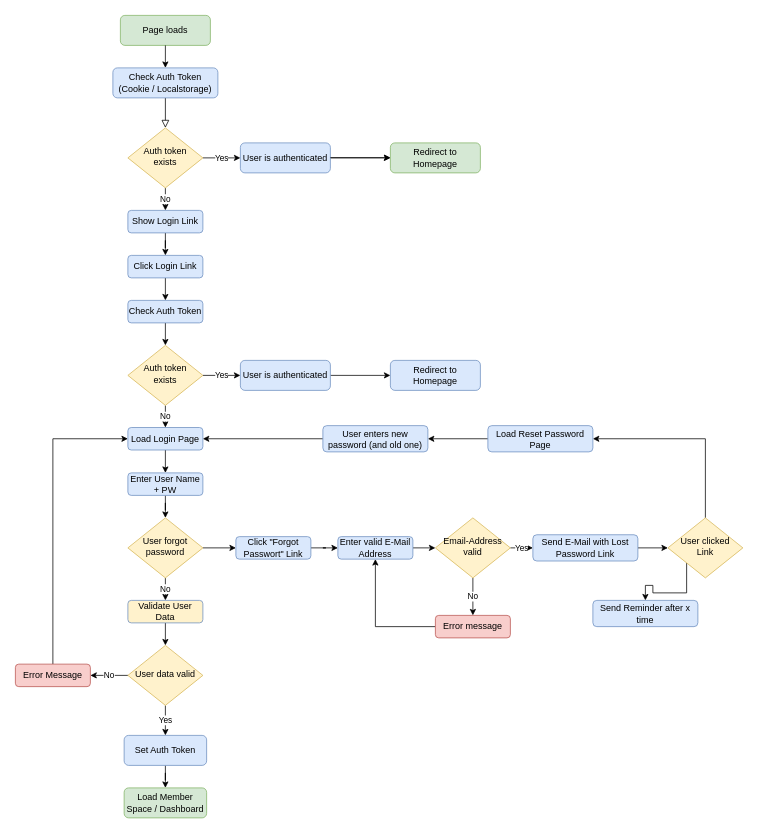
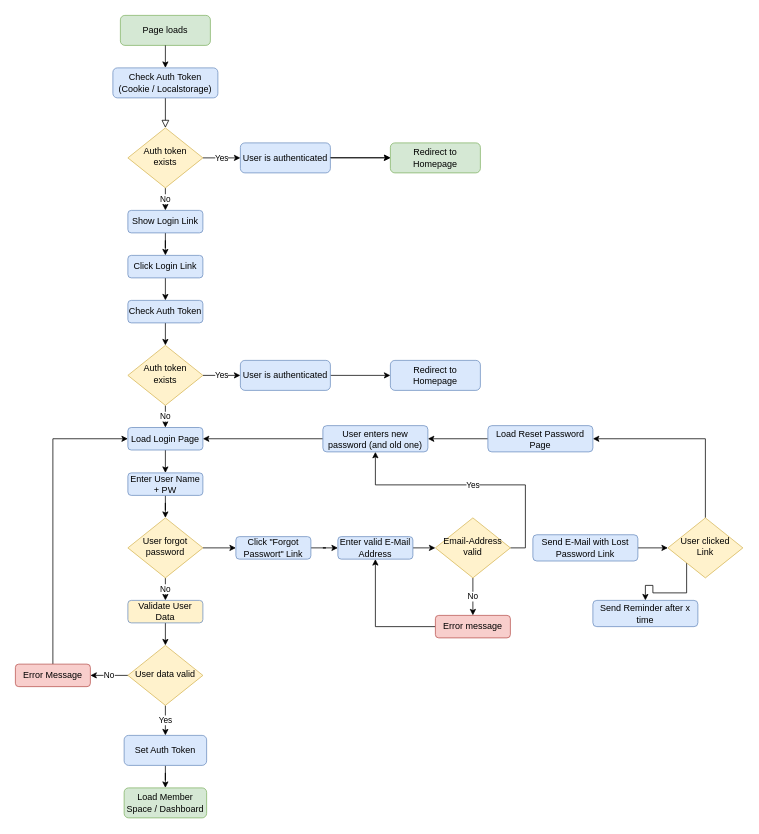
  <mxCell id="0" />
  <mxCell id="1" parent="0" />
  <mxCell id="2" value="" style="rounded=0;html=1;jettySize=auto;orthogonalLoop=1;fontSize=11;endArrow=block;endFill=0;endSize=8;strokeWidth=1;shadow=0;labelBackgroundColor=none;edgeStyle=orthogonalEdgeStyle;" parent="1" source="3" target="6" edge="1"><mxGeometry relative="1" as="geometry" /></mxCell>
  <mxCell id="3" value="Check Auth Token (Cookie / Localstorage)" style="rounded=1;whiteSpace=wrap;html=1;fontSize=12;glass=0;strokeWidth=1;shadow=0;fillColor=#dae8fc;strokeColor=#6c8ebf;" parent="1" vertex="1"><mxGeometry x="150" y="90" width="140" height="40" as="geometry" /></mxCell>
  <mxCell id="4" value="Yes" style="edgeStyle=orthogonalEdgeStyle;rounded=0;orthogonalLoop=1;jettySize=auto;html=1;" edge="1" parent="1" source="6" target="8"><mxGeometry relative="1" as="geometry" /></mxCell>
  <mxCell id="5" value="No" style="edgeStyle=orthogonalEdgeStyle;rounded=0;orthogonalLoop=1;jettySize=auto;html=1;exitX=0.5;exitY=1;exitDx=0;exitDy=0;entryX=0.5;entryY=0;entryDx=0;entryDy=0;" edge="1" parent="1" source="6" target="15"><mxGeometry relative="1" as="geometry" /></mxCell>
  <mxCell id="6" value="Auth token exists" style="rhombus;whiteSpace=wrap;html=1;shadow=0;fontFamily=Helvetica;fontSize=12;align=center;strokeWidth=1;spacing=6;spacingTop=-4;fillColor=#fff2cc;strokeColor=#d6b656;" parent="1" vertex="1"><mxGeometry x="170" y="170" width="100" height="80" as="geometry" /></mxCell>
  <mxCell id="7" value="" style="edgeStyle=orthogonalEdgeStyle;rounded=0;orthogonalLoop=1;jettySize=auto;html=1;" edge="1" parent="1" source="8" target="9"><mxGeometry relative="1" as="geometry" /></mxCell>
  <mxCell id="8" value="User is authenticated" style="rounded=1;whiteSpace=wrap;html=1;fontSize=12;glass=0;strokeWidth=1;shadow=0;fillColor=#dae8fc;strokeColor=#6c8ebf;" parent="1" vertex="1"><mxGeometry x="320" y="190" width="120" height="40" as="geometry" /></mxCell>
  <mxCell id="9" value="Redirect to Homepage" style="rounded=1;whiteSpace=wrap;html=1;fontSize=12;glass=0;strokeWidth=1;shadow=0;fillColor=#d5e8d4;strokeColor=#82b366;" vertex="1" parent="1"><mxGeometry x="520" y="190" width="120" height="40" as="geometry" /></mxCell>
  <mxCell id="10" value="No" style="rounded=0;html=1;jettySize=auto;orthogonalLoop=1;fontSize=11;endArrow=block;endFill=0;endSize=8;strokeWidth=1;shadow=0;labelBackgroundColor=none;edgeStyle=orthogonalEdgeStyle;" parent="1" edge="1"><mxGeometry x="0.333" y="20" relative="1" as="geometry"><mxPoint as="offset" /><mxPoint x="220" y="360" as="sourcePoint" /></mxGeometry></mxCell>
  <mxCell id="11" value="Yes" style="edgeStyle=orthogonalEdgeStyle;rounded=0;html=1;jettySize=auto;orthogonalLoop=1;fontSize=11;endArrow=block;endFill=0;endSize=8;strokeWidth=1;shadow=0;labelBackgroundColor=none;" parent="1" edge="1"><mxGeometry y="10" relative="1" as="geometry"><mxPoint as="offset" /><mxPoint x="269.964" y="320.029" as="sourcePoint" /></mxGeometry></mxCell>
  <mxCell id="12" value="Page loads" style="rounded=1;whiteSpace=wrap;html=1;fontSize=12;glass=0;strokeWidth=1;shadow=0;fillColor=#d5e8d4;strokeColor=#82b366;" vertex="1" parent="1"><mxGeometry x="160" y="20" width="120" height="40" as="geometry" /></mxCell>
  <mxCell id="13" value="" style="endArrow=classic;html=1;exitX=0.5;exitY=1;exitDx=0;exitDy=0;" edge="1" parent="1" source="12" target="3"><mxGeometry width="50" height="50" relative="1" as="geometry"><mxPoint x="260" y="160" as="sourcePoint" /><mxPoint x="310" y="110" as="targetPoint" /></mxGeometry></mxCell>
  <mxCell id="14" style="edgeStyle=orthogonalEdgeStyle;rounded=0;orthogonalLoop=1;jettySize=auto;html=1;exitX=0.5;exitY=1;exitDx=0;exitDy=0;" edge="1" parent="1" source="15" target="17"><mxGeometry relative="1" as="geometry" /></mxCell>
  <mxCell id="15" value="Show Login Link" style="rounded=1;whiteSpace=wrap;html=1;fillColor=#dae8fc;strokeColor=#6c8ebf;" vertex="1" parent="1"><mxGeometry x="170" y="280" width="100" height="30" as="geometry" /></mxCell>
  <mxCell id="16" style="edgeStyle=orthogonalEdgeStyle;rounded=0;orthogonalLoop=1;jettySize=auto;html=1;exitX=0.5;exitY=1;exitDx=0;exitDy=0;entryX=0.5;entryY=0;entryDx=0;entryDy=0;" edge="1" parent="1" source="17" target="19"><mxGeometry relative="1" as="geometry" /></mxCell>
  <mxCell id="17" value="Click Login Link" style="rounded=1;whiteSpace=wrap;html=1;fillColor=#dae8fc;strokeColor=#6c8ebf;" vertex="1" parent="1"><mxGeometry x="170" y="340" width="100" height="30" as="geometry" /></mxCell>
  <mxCell id="18" style="edgeStyle=orthogonalEdgeStyle;rounded=0;orthogonalLoop=1;jettySize=auto;html=1;exitX=0.5;exitY=1;exitDx=0;exitDy=0;entryX=0.5;entryY=0;entryDx=0;entryDy=0;" edge="1" parent="1" source="19" target="23"><mxGeometry relative="1" as="geometry" /></mxCell>
  <mxCell id="19" value="Check Auth Token" style="rounded=1;whiteSpace=wrap;html=1;fillColor=#dae8fc;strokeColor=#6c8ebf;" vertex="1" parent="1"><mxGeometry x="170" y="400" width="100" height="30" as="geometry" /></mxCell>
  <mxCell id="20" value="" style="edgeStyle=orthogonalEdgeStyle;rounded=0;orthogonalLoop=1;jettySize=auto;html=1;" edge="1" parent="1"><mxGeometry relative="1" as="geometry"><mxPoint x="440" y="209.71" as="sourcePoint" /><mxPoint x="520" y="209.71" as="targetPoint" /></mxGeometry></mxCell>
  <mxCell id="21" value="Yes" style="edgeStyle=orthogonalEdgeStyle;rounded=0;orthogonalLoop=1;jettySize=auto;html=1;exitX=1;exitY=0.5;exitDx=0;exitDy=0;entryX=0;entryY=0.5;entryDx=0;entryDy=0;" edge="1" parent="1" source="23" target="25"><mxGeometry relative="1" as="geometry" /></mxCell>
  <mxCell id="22" value="No" style="edgeStyle=orthogonalEdgeStyle;rounded=0;orthogonalLoop=1;jettySize=auto;html=1;exitX=0.5;exitY=1;exitDx=0;exitDy=0;" edge="1" parent="1" source="23" target="28"><mxGeometry relative="1" as="geometry" /></mxCell>
  <mxCell id="23" value="Auth token exists" style="rhombus;whiteSpace=wrap;html=1;shadow=0;fontFamily=Helvetica;fontSize=12;align=center;strokeWidth=1;spacing=6;spacingTop=-4;fillColor=#fff2cc;strokeColor=#d6b656;" vertex="1" parent="1"><mxGeometry x="170" y="460" width="100" height="80" as="geometry" /></mxCell>
  <mxCell id="24" style="edgeStyle=orthogonalEdgeStyle;rounded=0;orthogonalLoop=1;jettySize=auto;html=1;exitX=1;exitY=0.5;exitDx=0;exitDy=0;entryX=0;entryY=0.5;entryDx=0;entryDy=0;" edge="1" parent="1" source="25" target="26"><mxGeometry relative="1" as="geometry" /></mxCell>
  <mxCell id="25" value="User is authenticated" style="rounded=1;whiteSpace=wrap;html=1;fontSize=12;glass=0;strokeWidth=1;shadow=0;fillColor=#dae8fc;strokeColor=#6c8ebf;" vertex="1" parent="1"><mxGeometry x="320" y="480" width="120" height="40" as="geometry" /></mxCell>
  <mxCell id="26" value="Redirect to Homepage" style="rounded=1;whiteSpace=wrap;html=1;fontSize=12;glass=0;strokeWidth=1;shadow=0;fillColor=#dae8fc;strokeColor=#6c8ebf;" vertex="1" parent="1"><mxGeometry x="520" y="480" width="120" height="40" as="geometry" /></mxCell>
  <mxCell id="27" style="edgeStyle=orthogonalEdgeStyle;rounded=0;orthogonalLoop=1;jettySize=auto;html=1;exitX=0.5;exitY=1;exitDx=0;exitDy=0;entryX=0.5;entryY=0;entryDx=0;entryDy=0;" edge="1" parent="1" source="28" target="30"><mxGeometry relative="1" as="geometry" /></mxCell>
  <mxCell id="28" value="Load Login Page" style="rounded=1;whiteSpace=wrap;html=1;fillColor=#dae8fc;strokeColor=#6c8ebf;" vertex="1" parent="1"><mxGeometry x="170" y="569.5" width="100" height="30" as="geometry" /></mxCell>
  <mxCell id="29" style="edgeStyle=orthogonalEdgeStyle;rounded=0;orthogonalLoop=1;jettySize=auto;html=1;exitX=0.5;exitY=1;exitDx=0;exitDy=0;" edge="1" parent="1" source="30" target="33"><mxGeometry relative="1" as="geometry" /></mxCell>
  <mxCell id="30" value="Enter User Name + PW" style="rounded=1;whiteSpace=wrap;html=1;fillColor=#dae8fc;strokeColor=#6c8ebf;" vertex="1" parent="1"><mxGeometry x="170" y="630" width="100" height="30" as="geometry" /></mxCell>
  <mxCell id="31" value="No&lt;br&gt;" style="edgeStyle=orthogonalEdgeStyle;rounded=0;orthogonalLoop=1;jettySize=auto;html=1;exitX=0.5;exitY=1;exitDx=0;exitDy=0;" edge="1" parent="1" source="33" target="35"><mxGeometry relative="1" as="geometry" /></mxCell>
  <mxCell id="32" style="edgeStyle=orthogonalEdgeStyle;rounded=0;orthogonalLoop=1;jettySize=auto;html=1;exitX=1;exitY=0.5;exitDx=0;exitDy=0;entryX=0;entryY=0.5;entryDx=0;entryDy=0;" edge="1" parent="1" source="33" target="40"><mxGeometry relative="1" as="geometry" /></mxCell>
  <mxCell id="33" value="User forgot password" style="rhombus;whiteSpace=wrap;html=1;shadow=0;fontFamily=Helvetica;fontSize=12;align=center;strokeWidth=1;spacing=6;spacingTop=-4;fillColor=#fff2cc;strokeColor=#d6b656;" vertex="1" parent="1"><mxGeometry x="170" y="690" width="100" height="80" as="geometry" /></mxCell>
  <mxCell id="34" style="edgeStyle=orthogonalEdgeStyle;rounded=0;orthogonalLoop=1;jettySize=auto;html=1;exitX=0.5;exitY=1;exitDx=0;exitDy=0;entryX=0.5;entryY=0;entryDx=0;entryDy=0;" edge="1" parent="1" source="35" target="38"><mxGeometry relative="1" as="geometry" /></mxCell>
  <mxCell id="35" value="Validate User Data" style="rounded=1;whiteSpace=wrap;html=1;fillColor=#fff2cc;strokeColor=#6c8ebf;" vertex="1" parent="1"><mxGeometry x="170" y="800" width="100" height="30" as="geometry" /></mxCell>
  <mxCell id="36" value="No" style="edgeStyle=orthogonalEdgeStyle;rounded=0;orthogonalLoop=1;jettySize=auto;html=1;entryX=1;entryY=0.5;entryDx=0;entryDy=0;" edge="1" parent="1" source="38" target="55"><mxGeometry relative="1" as="geometry" /></mxCell>
  <mxCell id="37" value="Yes" style="edgeStyle=orthogonalEdgeStyle;rounded=0;orthogonalLoop=1;jettySize=auto;html=1;exitX=0.5;exitY=1;exitDx=0;exitDy=0;" edge="1" parent="1" source="38" target="58"><mxGeometry relative="1" as="geometry" /></mxCell>
  <mxCell id="38" value="User data valid" style="rhombus;whiteSpace=wrap;html=1;shadow=0;fontFamily=Helvetica;fontSize=12;align=center;strokeWidth=1;spacing=6;spacingTop=-4;fillColor=#fff2cc;strokeColor=#d6b656;" vertex="1" parent="1"><mxGeometry x="170" y="860" width="100" height="80" as="geometry" /></mxCell>
  <mxCell id="39" value="" style="edgeStyle=orthogonalEdgeStyle;rounded=0;orthogonalLoop=1;jettySize=auto;html=1;" edge="1" parent="1" source="40" target="42"><mxGeometry relative="1" as="geometry" /></mxCell>
  <mxCell id="40" value="Click &quot;Forgot Passwort&quot; Link" style="rounded=1;whiteSpace=wrap;html=1;fillColor=#dae8fc;strokeColor=#6c8ebf;" vertex="1" parent="1"><mxGeometry x="314" y="715" width="100" height="30" as="geometry" /></mxCell>
  <mxCell id="41" style="edgeStyle=orthogonalEdgeStyle;rounded=0;orthogonalLoop=1;jettySize=auto;html=1;exitX=1;exitY=0.5;exitDx=0;exitDy=0;entryX=0;entryY=0.5;entryDx=0;entryDy=0;" edge="1" parent="1" source="42" target="45"><mxGeometry relative="1" as="geometry" /></mxCell>
  <mxCell id="42" value="Enter valid E-Mail Address" style="rounded=1;whiteSpace=wrap;html=1;fillColor=#dae8fc;strokeColor=#6c8ebf;" vertex="1" parent="1"><mxGeometry x="450" y="715" width="100" height="30" as="geometry" /></mxCell>
  <mxCell id="43" value="No" style="edgeStyle=orthogonalEdgeStyle;rounded=0;orthogonalLoop=1;jettySize=auto;html=1;exitX=0.5;exitY=1;exitDx=0;exitDy=0;entryX=0.5;entryY=0;entryDx=0;entryDy=0;" edge="1" parent="1" source="45" target="47"><mxGeometry relative="1" as="geometry"><mxPoint x="630.034" y="810" as="targetPoint" /></mxGeometry></mxCell>
- <mxCell id="44" value="Yes" style="edgeStyle=orthogonalEdgeStyle;rounded=0;orthogonalLoop=1;jettySize=auto;html=1;exitX=1;exitY=0.5;exitDx=0;exitDy=0;entryX=0;entryY=0.5;entryDx=0;entryDy=0;" edge="1" parent="1" source="45" target="49"><mxGeometry relative="1" as="geometry" /></mxCell>
+ <mxCell id="44" value="Yes" style="edgeStyle=orthogonalEdgeStyle;rounded=0;orthogonalLoop=1;jettySize=auto;html=1;exitX=1;exitY=0.5;exitDx=0;exitDy=0;" edge="1" parent="1" source="45" target="62"><mxGeometry relative="1" as="geometry" /></mxCell>
  <mxCell id="45" value="Email-Address valid" style="rhombus;whiteSpace=wrap;html=1;shadow=0;fontFamily=Helvetica;fontSize=12;align=center;strokeWidth=1;spacing=6;spacingTop=-4;fillColor=#fff2cc;strokeColor=#d6b656;" vertex="1" parent="1"><mxGeometry x="580" y="690" width="100" height="80" as="geometry" /></mxCell>
  <mxCell id="46" style="edgeStyle=orthogonalEdgeStyle;rounded=0;orthogonalLoop=1;jettySize=auto;html=1;entryX=0.5;entryY=1;entryDx=0;entryDy=0;" edge="1" parent="1" source="47" target="42"><mxGeometry relative="1" as="geometry" /></mxCell>
  <mxCell id="47" value="Error message" style="rounded=1;whiteSpace=wrap;html=1;fillColor=#f8cecc;strokeColor=#b85450;" vertex="1" parent="1"><mxGeometry x="580" y="820" width="100" height="30" as="geometry" /></mxCell>
  <mxCell id="48" style="edgeStyle=orthogonalEdgeStyle;rounded=0;orthogonalLoop=1;jettySize=auto;html=1;exitX=1;exitY=0.5;exitDx=0;exitDy=0;entryX=0;entryY=0.5;entryDx=0;entryDy=0;" edge="1" parent="1" source="49" target="52"><mxGeometry relative="1" as="geometry"><mxPoint x="880" y="730" as="targetPoint" /></mxGeometry></mxCell>
  <mxCell id="49" value="Send E-Mail with Lost Password Link" style="rounded=1;whiteSpace=wrap;html=1;fillColor=#dae8fc;strokeColor=#6c8ebf;" vertex="1" parent="1"><mxGeometry x="710" y="712.5" width="140" height="35" as="geometry" /></mxCell>
  <mxCell id="50" style="edgeStyle=orthogonalEdgeStyle;rounded=0;orthogonalLoop=1;jettySize=auto;html=1;exitX=0;exitY=1;exitDx=0;exitDy=0;entryX=0.5;entryY=0;entryDx=0;entryDy=0;" edge="1" parent="1" source="52" target="53"><mxGeometry relative="1" as="geometry" /></mxCell>
  <mxCell id="51" style="edgeStyle=orthogonalEdgeStyle;rounded=0;orthogonalLoop=1;jettySize=auto;html=1;exitX=0.5;exitY=0;exitDx=0;exitDy=0;entryX=1;entryY=0.5;entryDx=0;entryDy=0;" edge="1" parent="1" source="52" target="60"><mxGeometry relative="1" as="geometry" /></mxCell>
  <mxCell id="52" value="User clicked Link" style="rhombus;whiteSpace=wrap;html=1;shadow=0;fontFamily=Helvetica;fontSize=12;align=center;strokeWidth=1;spacing=6;spacingTop=-4;fillColor=#fff2cc;strokeColor=#d6b656;" vertex="1" parent="1"><mxGeometry x="890" y="690" width="100" height="80" as="geometry" /></mxCell>
  <mxCell id="53" value="Send Reminder after x time" style="rounded=1;whiteSpace=wrap;html=1;fillColor=#dae8fc;strokeColor=#6c8ebf;" vertex="1" parent="1"><mxGeometry x="790" y="800" width="140" height="35" as="geometry" /></mxCell>
  <mxCell id="54" style="edgeStyle=orthogonalEdgeStyle;rounded=0;orthogonalLoop=1;jettySize=auto;html=1;exitX=0.5;exitY=0;exitDx=0;exitDy=0;entryX=0;entryY=0.5;entryDx=0;entryDy=0;" edge="1" parent="1" source="55" target="28"><mxGeometry relative="1" as="geometry" /></mxCell>
  <mxCell id="55" value="Error Message" style="rounded=1;whiteSpace=wrap;html=1;fillColor=#f8cecc;strokeColor=#b85450;" vertex="1" parent="1"><mxGeometry x="20" y="885" width="100" height="30" as="geometry" /></mxCell>
  <mxCell id="56" value="Load Member Space / Dashboard" style="rounded=1;whiteSpace=wrap;html=1;fillColor=#d5e8d4;strokeColor=#82b366;" vertex="1" parent="1"><mxGeometry x="165" y="1050" width="110" height="40" as="geometry" /></mxCell>
  <mxCell id="57" style="edgeStyle=orthogonalEdgeStyle;rounded=0;orthogonalLoop=1;jettySize=auto;html=1;exitX=0.5;exitY=1;exitDx=0;exitDy=0;" edge="1" parent="1" source="58" target="56"><mxGeometry relative="1" as="geometry" /></mxCell>
  <mxCell id="58" value="Set Auth Token" style="rounded=1;whiteSpace=wrap;html=1;fillColor=#dae8fc;strokeColor=#6c8ebf;" vertex="1" parent="1"><mxGeometry x="165" y="980" width="110" height="40" as="geometry" /></mxCell>
  <mxCell id="59" style="edgeStyle=orthogonalEdgeStyle;rounded=0;orthogonalLoop=1;jettySize=auto;html=1;exitX=0;exitY=0.5;exitDx=0;exitDy=0;entryX=1;entryY=0.5;entryDx=0;entryDy=0;" edge="1" parent="1" source="60" target="62"><mxGeometry relative="1" as="geometry" /></mxCell>
  <mxCell id="60" value="Load Reset Password Page" style="rounded=1;whiteSpace=wrap;html=1;fillColor=#dae8fc;strokeColor=#6c8ebf;" vertex="1" parent="1"><mxGeometry x="650" y="567" width="140" height="35" as="geometry" /></mxCell>
  <mxCell id="61" style="edgeStyle=orthogonalEdgeStyle;rounded=0;orthogonalLoop=1;jettySize=auto;html=1;exitX=0;exitY=0.5;exitDx=0;exitDy=0;entryX=1;entryY=0.5;entryDx=0;entryDy=0;" edge="1" parent="1" source="62" target="28"><mxGeometry relative="1" as="geometry" /></mxCell>
  <mxCell id="62" value="User enters new password (and old one)" style="rounded=1;whiteSpace=wrap;html=1;fillColor=#dae8fc;strokeColor=#6c8ebf;" vertex="1" parent="1"><mxGeometry x="430" y="567" width="140" height="35" as="geometry" /></mxCell>
